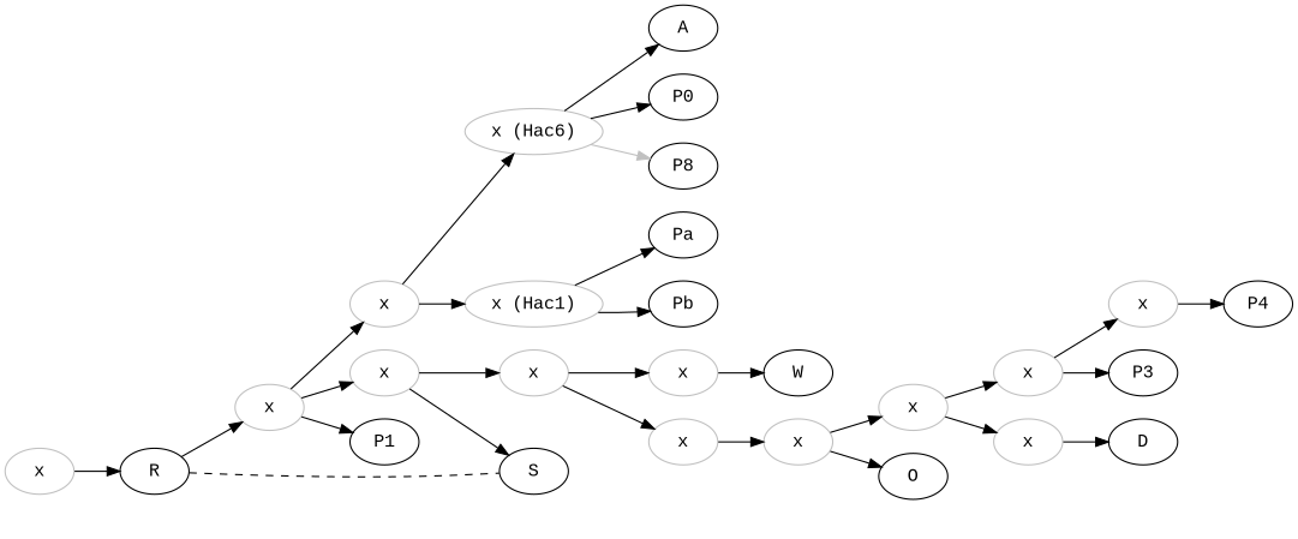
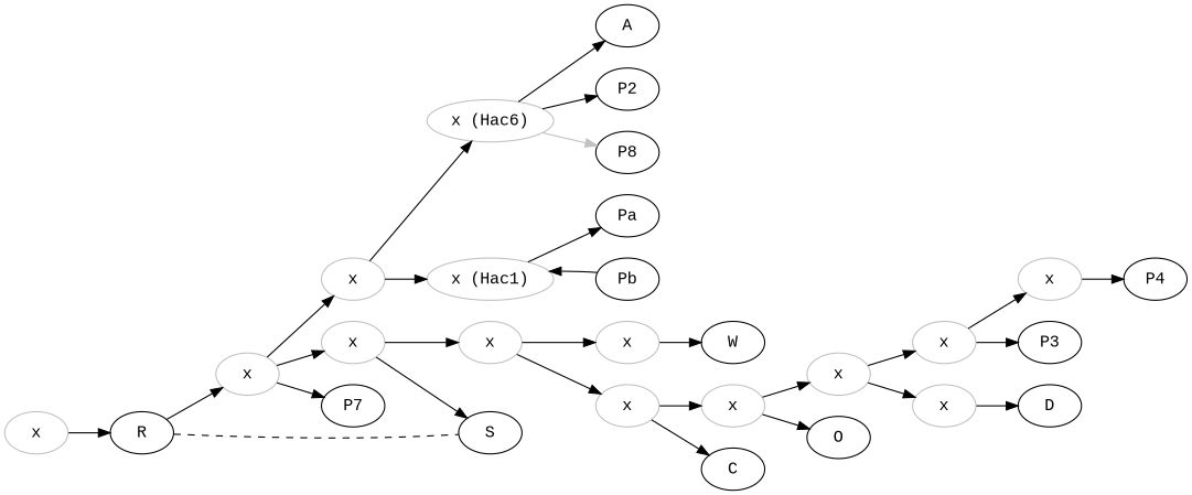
  digraph {
    fontname="Liberation Mono"
    rankdir=LR
    node [fontname="Liberation Mono"]
    edge [fontname="Liberation Mono"]
    n1 [color=grey label=x]
    R
    n3 [color=grey label=x]
    S
    n5 [color=grey label=x]
    n6 [color=grey label=x]
-   P1
+   P1 [label=P7]
    n8 [color=grey label="x (Hac6)"]
    n9 [color=grey label="x (Hac1)"]
    n10 [color=grey label=x]
    A
-   P2 [label=P0]
+   P2
    n13 [label=P8]
    Pa
    Pb
    n16 [color=grey label=x]
    n17 [color=grey label=x]
    W
    n19 [color=grey label=x]
+   C
    n21 [color=grey label=x]
    O
    n23 [color=grey label=x]
    n24 [color=grey label=x]
    n25 [color=grey label=x]
    P3
    D
    P4
    n1 -> R
    R -> n3
    R -> S [dir=none style=dashed]
    n3 -> n5
    n3 -> n6
    n3 -> P1
    n5 -> n8
    n5 -> n9
    n6 -> S
    n6 -> n10
    n8 -> A
    n8 -> P2
    n8 -> n13 [color=grey]
    n9 -> Pa
-   n9 -> Pb
+   Pb -> n9
    n10 -> n16
    n10 -> n17
    n16 -> W
    n17 -> n19
+   n17 -> C
    n19 -> n21
    n19 -> O
    n21 -> n23
    n21 -> n24
    n23 -> n25
    n23 -> P3
    n24 -> D
    n25 -> P4
  }
